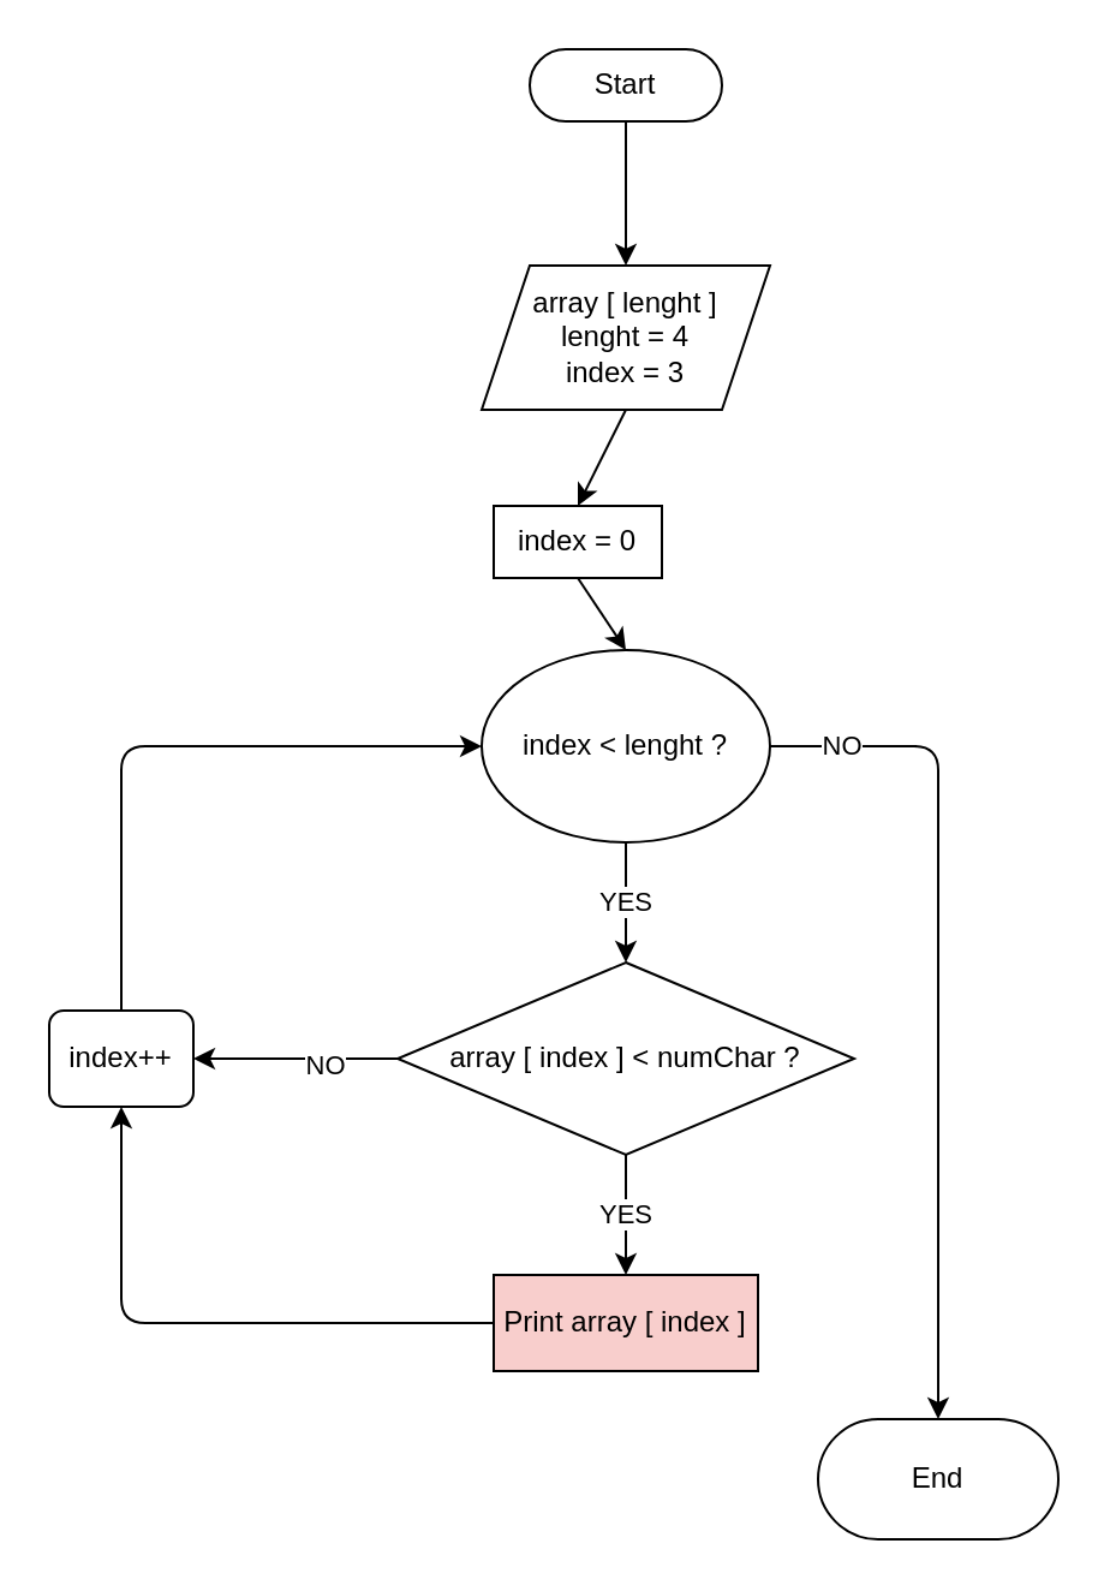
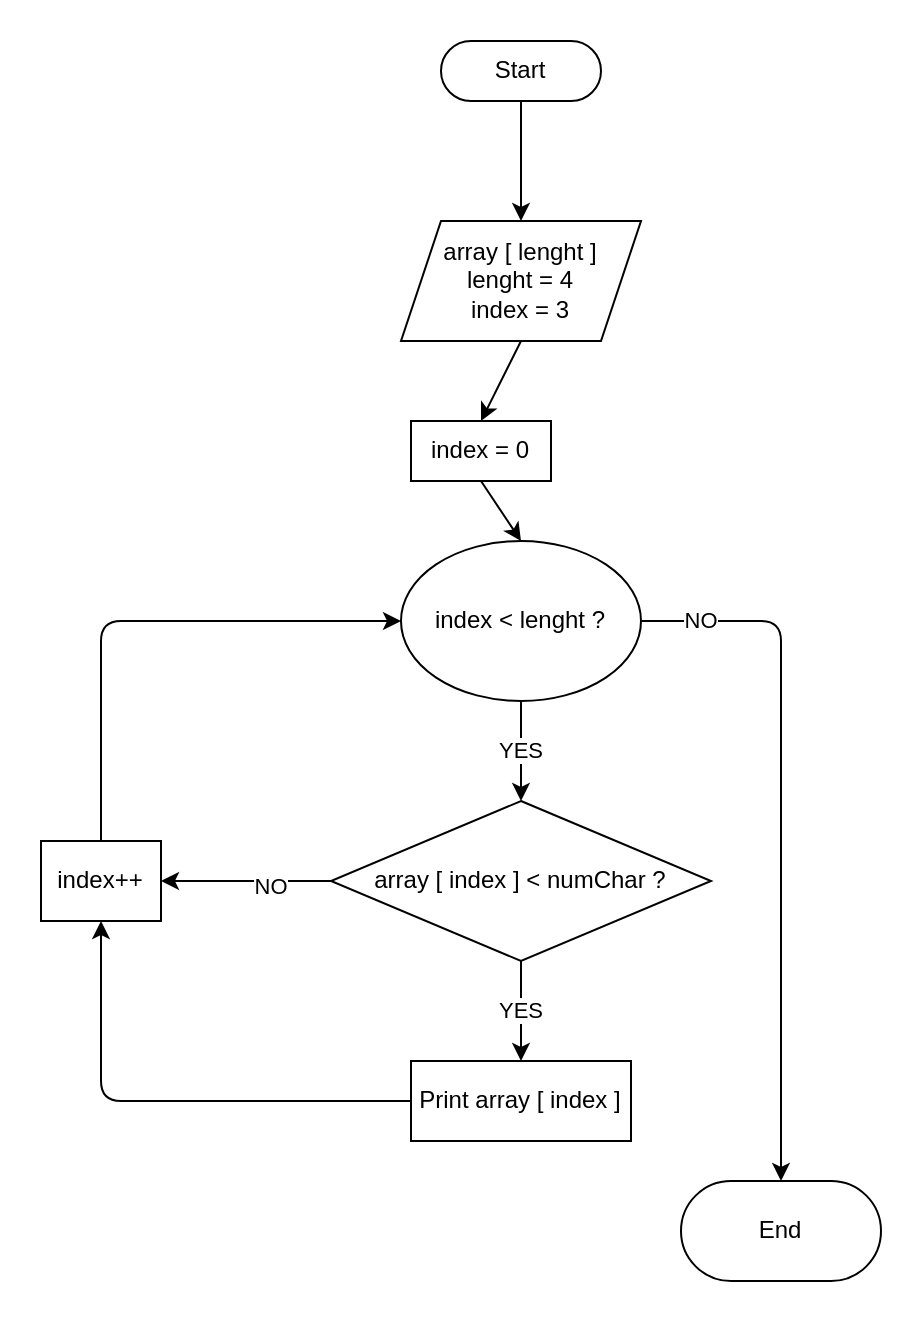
  <mxCell id="0" />
  <mxCell id="1" parent="0" />
  <mxCell id="2" style="edgeStyle=none;html=1;exitX=0.5;exitY=1;exitDx=0;exitDy=0;entryX=0.5;entryY=0;entryDx=0;entryDy=0;" edge="1" parent="1" source="3" target="5"><mxGeometry relative="1" as="geometry" /></mxCell>
  <mxCell id="3" value="Start" style="rounded=1;whiteSpace=wrap;html=1;arcSize=50;" vertex="1" parent="1"><mxGeometry x="220" y="20" width="80" height="30" as="geometry" /></mxCell>
  <mxCell id="4" style="edgeStyle=none;html=1;exitX=0.5;exitY=1;exitDx=0;exitDy=0;entryX=0.5;entryY=0;entryDx=0;entryDy=0;" edge="1" parent="1" source="5" target="7"><mxGeometry relative="1" as="geometry" /></mxCell>
  <mxCell id="5" value="array [ lenght ]&lt;br&gt;lenght = 4&lt;br&gt;index = 3" style="shape=parallelogram;perimeter=parallelogramPerimeter;whiteSpace=wrap;html=1;fixedSize=1;" vertex="1" parent="1"><mxGeometry x="200" y="110" width="120" height="60" as="geometry" /></mxCell>
  <mxCell id="6" style="edgeStyle=none;html=1;exitX=0.5;exitY=1;exitDx=0;exitDy=0;entryX=0.5;entryY=0;entryDx=0;entryDy=0;" edge="1" parent="1" source="7" target="10"><mxGeometry relative="1" as="geometry" /></mxCell>
  <mxCell id="7" value="index = 0" style="whiteSpace=wrap;html=1;" vertex="1" parent="1"><mxGeometry x="205" y="210" width="70" height="30" as="geometry" /></mxCell>
  <mxCell id="8" value="YES" style="edgeStyle=none;html=1;exitX=0.5;exitY=1;exitDx=0;exitDy=0;entryX=0.5;entryY=0;entryDx=0;entryDy=0;" edge="1" parent="1" source="10" target="14"><mxGeometry relative="1" as="geometry" /></mxCell>
  <mxCell id="9" value="NO" style="edgeStyle=none;html=1;exitX=1;exitY=0.5;exitDx=0;exitDy=0;entryX=0.5;entryY=0;entryDx=0;entryDy=0;" edge="1" parent="1" source="10" target="19"><mxGeometry x="-0.829" relative="1" as="geometry"><Array as="points"><mxPoint x="390" y="310" /></Array><mxPoint as="offset" /></mxGeometry></mxCell>
  <mxCell id="10" value="index &amp;lt; lenght ?" style="ellipse;whiteSpace=wrap;html=1;" vertex="1" parent="1"><mxGeometry x="200" y="270" width="120" height="80" as="geometry" /></mxCell>
  <mxCell id="11" value="YES" style="edgeStyle=none;html=1;exitX=0.5;exitY=1;exitDx=0;exitDy=0;entryX=0.5;entryY=0;entryDx=0;entryDy=0;" edge="1" parent="1" source="14" target="16"><mxGeometry relative="1" as="geometry" /></mxCell>
  <mxCell id="12" style="edgeStyle=none;html=1;exitX=0;exitY=0.5;exitDx=0;exitDy=0;entryX=1;entryY=0.5;entryDx=0;entryDy=0;" edge="1" parent="1" source="14" target="18"><mxGeometry relative="1" as="geometry" /></mxCell>
  <mxCell id="13" value="NO" style="edgeLabel;html=1;align=center;verticalAlign=middle;resizable=0;points=[];" vertex="1" connectable="0" parent="12"><mxGeometry x="-0.259" y="2" relative="1" as="geometry"><mxPoint as="offset" /></mxGeometry></mxCell>
  <mxCell id="14" value="array [ index ] &amp;lt; numChar ?" style="rhombus;whiteSpace=wrap;html=1;" vertex="1" parent="1"><mxGeometry x="165" y="400" width="190" height="80" as="geometry" /></mxCell>
  <mxCell id="15" style="edgeStyle=none;html=1;exitX=0;exitY=0.5;exitDx=0;exitDy=0;entryX=0.5;entryY=1;entryDx=0;entryDy=0;" edge="1" parent="1" source="16" target="18"><mxGeometry relative="1" as="geometry"><Array as="points"><mxPoint x="50" y="550" /></Array></mxGeometry></mxCell>
- <mxCell id="16" value="Print array [ index ]" style="whiteSpace=wrap;html=1;fillColor=#f8cecc;" vertex="1" parent="1"><mxGeometry x="205" y="530" width="110" height="40" as="geometry" /></mxCell>
+ <mxCell id="16" value="Print array [ index ]" style="whiteSpace=wrap;html=1;" vertex="1" parent="1"><mxGeometry x="205" y="530" width="110" height="40" as="geometry" /></mxCell>
  <mxCell id="17" style="edgeStyle=none;html=1;exitX=0.5;exitY=0;exitDx=0;exitDy=0;entryX=0;entryY=0.5;entryDx=0;entryDy=0;" edge="1" parent="1" source="18" target="10"><mxGeometry relative="1" as="geometry"><Array as="points"><mxPoint x="50" y="310" /></Array></mxGeometry></mxCell>
- <mxCell id="18" value="index++" style="whiteSpace=wrap;html=1;rounded=1;" vertex="1" parent="1"><mxGeometry x="20" y="420" width="60" height="40" as="geometry" /></mxCell>
+ <mxCell id="18" value="index++" style="whiteSpace=wrap;html=1;" vertex="1" parent="1"><mxGeometry x="20" y="420" width="60" height="40" as="geometry" /></mxCell>
  <mxCell id="19" value="End" style="rounded=1;whiteSpace=wrap;html=1;arcSize=50;" vertex="1" parent="1"><mxGeometry x="340" y="590" width="100" height="50" as="geometry" /></mxCell>
